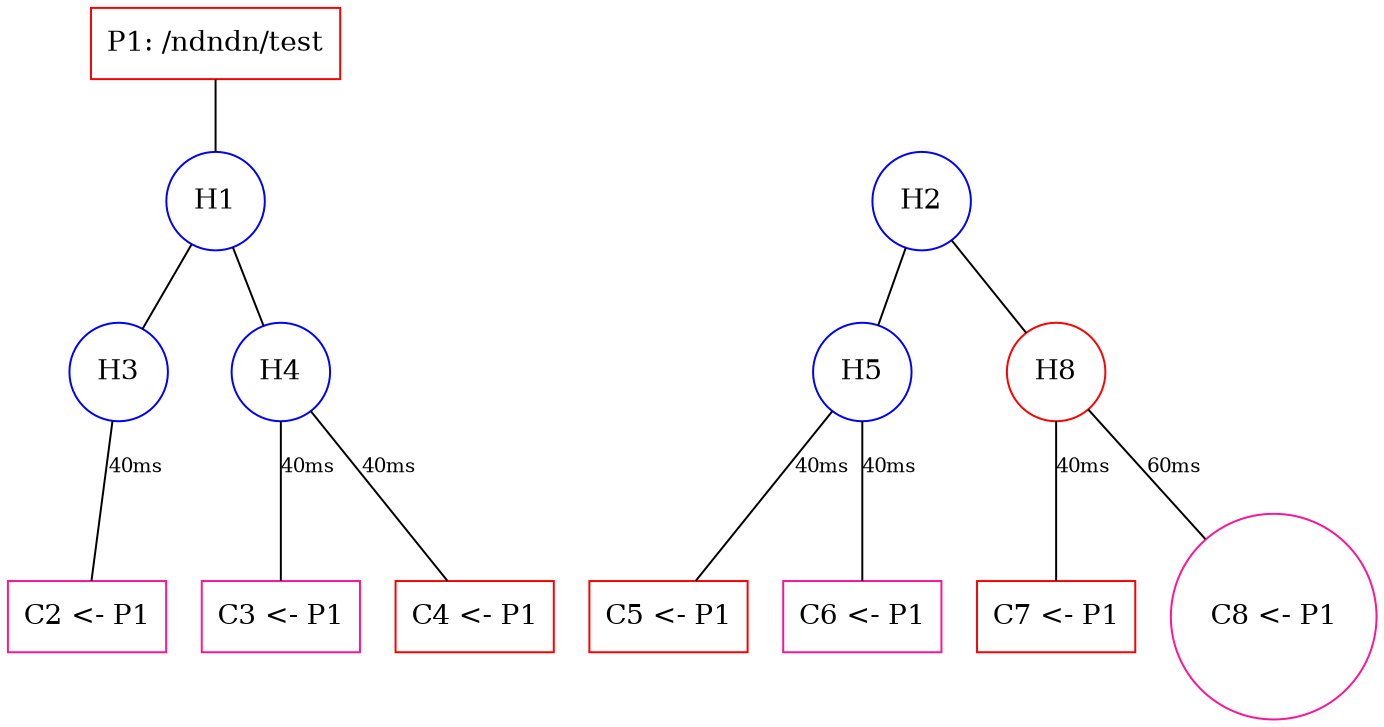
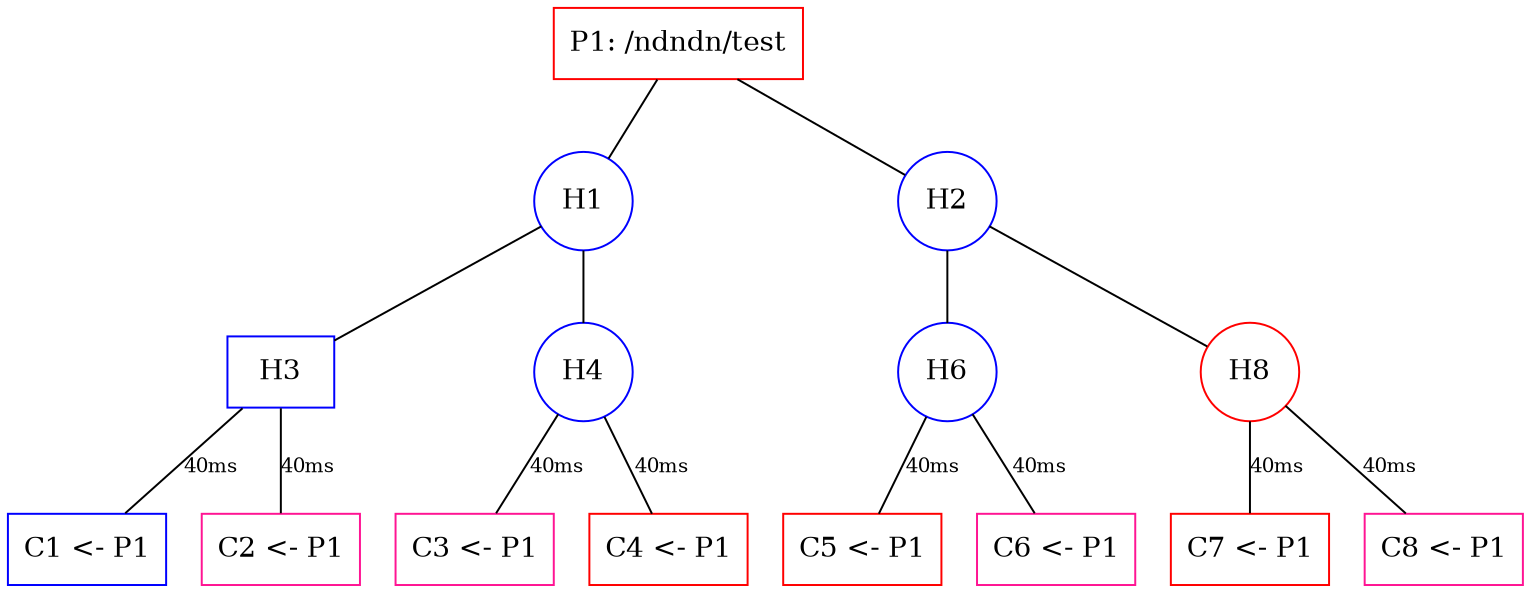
  digraph {
    node [color=blue shape=rect]
    edge [arrowhead=none fontsize=10]
    H1 [rank=5 shape=circle]
-   H3 [rank=5 shape=circle]
+   H3 [rank=5 shape=box]
    H4 [rank=5 shape=circle]
    H2 [rank=5 shape=circle]
-   H5 [rank=5 shape=circle]
+   H5 [rank=5 shape=circle label=H6]
    n6 [color=red label=H8 rank=5 shape=circle]
    n7 [color=red label="P1: /ndndn/test"]
+   n8 [label="C1 <- P1"]
    n9 [color=deeppink label="C2 <- P1"]
    n10 [color=deeppink label="C3 <- P1"]
    n11 [color=red label="C4 <- P1"]
    n12 [color=red label="C5 <- P1"]
    n13 [color=deeppink label="C6 <- P1"]
    n14 [color=red label="C7 <- P1"]
-   n15 [color=deeppink label="C8 <- P1" shape=circle]
+   n15 [color=deeppink label="C8 <- P1"]
    subgraph sub_1 {
      H1
      H3
      H4
      H2
      H5
      n6
    }
    subgraph sub_2 {
      rank=source
      n7
    }
    subgraph sub_3 {
      rank=sink
+     n8
      n9
      n10
      n11
      n12
      n13
      n14
      n15
    }
    H1 -> H3
    H1 -> H4
    H2 -> H5
    H2 -> n6
    n7 -> H1
+   n7 -> H2
+   n8 -> H3 [label="40ms"]
    n9 -> H3 [label="40ms"]
    n10 -> H4 [label="40ms"]
    n11 -> H4 [label="40ms"]
    n12 -> H5 [label="40ms"]
    n13 -> H5 [label="40ms"]
    n14 -> n6 [label="40ms"]
-   n15 -> n6 [label="60ms"]
+   n15 -> n6 [label="40ms"]
  }
